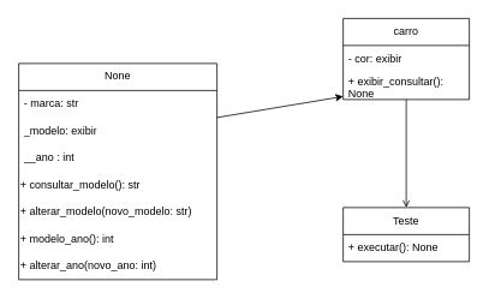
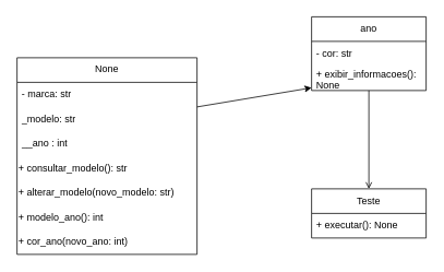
  <mxCell id="0" />
  <mxCell id="1" parent="0" />
  <mxCell id="2" value="None" style="swimlane;fontStyle=0;childLayout=stackLayout;horizontal=1;startSize=30;horizontalStack=0;resizeParent=1;resizeParentMax=0;resizeLast=0;collapsible=1;marginBottom=0;whiteSpace=wrap;html=1;verticalAlign=top;" parent="1" vertex="1"><mxGeometry x="20" y="70" width="220" height="240" as="geometry" /></mxCell>
  <mxCell id="3" value="- marca: str" style="text;strokeColor=none;fillColor=none;align=left;verticalAlign=middle;spacingLeft=4;spacingRight=4;overflow=hidden;points=[[0,0.5],[1,0.5]];portConstraint=eastwest;rotatable=0;whiteSpace=wrap;html=1;" parent="2" vertex="1"><mxGeometry y="30" width="220" height="30" as="geometry" /></mxCell>
- <mxCell id="4" value="_modelo: exibir" style="text;strokeColor=none;fillColor=none;align=left;verticalAlign=middle;spacingLeft=4;spacingRight=4;overflow=hidden;points=[[0,0.5],[1,0.5]];portConstraint=eastwest;rotatable=0;whiteSpace=wrap;html=1;" parent="2" vertex="1"><mxGeometry y="60" width="220" height="30" as="geometry" /></mxCell>
+ <mxCell id="4" value="_modelo: str" style="text;strokeColor=none;fillColor=none;align=left;verticalAlign=middle;spacingLeft=4;spacingRight=4;overflow=hidden;points=[[0,0.5],[1,0.5]];portConstraint=eastwest;rotatable=0;whiteSpace=wrap;html=1;" parent="2" vertex="1"><mxGeometry y="60" width="220" height="30" as="geometry" /></mxCell>
  <mxCell id="5" value="__ano : int" style="text;strokeColor=none;fillColor=none;align=left;verticalAlign=middle;spacingLeft=4;spacingRight=4;overflow=hidden;points=[[0,0.5],[1,0.5]];portConstraint=eastwest;rotatable=0;whiteSpace=wrap;html=1;" parent="2" vertex="1"><mxGeometry y="90" width="220" height="30" as="geometry" /></mxCell>
  <mxCell id="6" value="+ consultar_modelo(): str" style="text;html=1;strokeColor=none;fillColor=none;align=left;verticalAlign=middle;whiteSpace=wrap;rounded=0;" parent="2" vertex="1"><mxGeometry y="120" width="220" height="30" as="geometry" /></mxCell>
  <mxCell id="7" value="+ alterar_modelo(novo_modelo: str)" style="text;html=1;strokeColor=none;fillColor=none;align=left;verticalAlign=middle;whiteSpace=wrap;rounded=0;" parent="2" vertex="1"><mxGeometry y="150" width="220" height="30" as="geometry" /></mxCell>
  <mxCell id="8" value="+ modelo_ano(): int" style="text;html=1;strokeColor=none;fillColor=none;align=left;verticalAlign=middle;whiteSpace=wrap;rounded=0;" parent="2" vertex="1"><mxGeometry y="180" width="220" height="30" as="geometry" /></mxCell>
- <mxCell id="9" value="+ alterar_ano(novo_ano: int)" style="text;html=1;strokeColor=none;fillColor=none;align=left;verticalAlign=middle;whiteSpace=wrap;rounded=0;" parent="2" vertex="1"><mxGeometry y="210" width="220" height="30" as="geometry" /></mxCell>
+ <mxCell id="9" value="+ cor_ano(novo_ano: int)" style="text;html=1;strokeColor=none;fillColor=none;align=left;verticalAlign=middle;whiteSpace=wrap;rounded=0;" parent="2" vertex="1"><mxGeometry y="210" width="220" height="30" as="geometry" /></mxCell>
  <mxCell id="10" value="Teste" style="swimlane;fontStyle=0;childLayout=stackLayout;horizontal=1;startSize=30;horizontalStack=0;resizeParent=1;resizeParentMax=0;resizeLast=0;collapsible=1;marginBottom=0;whiteSpace=wrap;html=1;" parent="1" vertex="1"><mxGeometry x="380" y="230" width="140" height="60" as="geometry" /></mxCell>
  <mxCell id="11" value="+ executar(): None" style="text;strokeColor=none;fillColor=none;align=left;verticalAlign=middle;spacingLeft=4;spacingRight=4;overflow=hidden;points=[[0,0.5],[1,0.5]];portConstraint=eastwest;rotatable=0;whiteSpace=wrap;html=1;" parent="10" vertex="1"><mxGeometry y="30" width="140" height="30" as="geometry" /></mxCell>
  <mxCell id="12" value="" style="edgeStyle=none;html=1;endArrow=open;" parent="1" source="13" target="10" edge="1"><mxGeometry relative="1" as="geometry"><mxPoint x="380" y="200" as="targetPoint" /></mxGeometry></mxCell>
- <mxCell id="13" value="carro" style="swimlane;fontStyle=0;childLayout=stackLayout;horizontal=1;startSize=30;horizontalStack=0;resizeParent=1;resizeParentMax=0;resizeLast=0;collapsible=1;marginBottom=0;whiteSpace=wrap;html=1;" parent="1" vertex="1"><mxGeometry x="380" y="20" width="140" height="90" as="geometry" /></mxCell>
- <mxCell id="14" value="- cor: exibir" style="text;strokeColor=none;fillColor=none;align=left;verticalAlign=middle;spacingLeft=4;spacingRight=4;overflow=hidden;points=[[0,0.5],[1,0.5]];portConstraint=eastwest;rotatable=0;whiteSpace=wrap;html=1;" parent="13" vertex="1"><mxGeometry y="30" width="140" height="30" as="geometry" /></mxCell>
- <mxCell id="15" value="+ exibir_consultar(): None" style="text;strokeColor=none;fillColor=none;align=left;verticalAlign=middle;spacingLeft=4;spacingRight=4;overflow=hidden;points=[[0,0.5],[1,0.5]];portConstraint=eastwest;rotatable=0;whiteSpace=wrap;html=1;" parent="13" vertex="1"><mxGeometry y="60" width="140" height="30" as="geometry" /></mxCell>
+ <mxCell id="13" value="ano" style="swimlane;fontStyle=0;childLayout=stackLayout;horizontal=1;startSize=30;horizontalStack=0;resizeParent=1;resizeParentMax=0;resizeLast=0;collapsible=1;marginBottom=0;whiteSpace=wrap;html=1;" parent="1" vertex="1"><mxGeometry x="380" y="20" width="140" height="90" as="geometry" /></mxCell>
+ <mxCell id="14" value="- cor: str" style="text;strokeColor=none;fillColor=none;align=left;verticalAlign=middle;spacingLeft=4;spacingRight=4;overflow=hidden;points=[[0,0.5],[1,0.5]];portConstraint=eastwest;rotatable=0;whiteSpace=wrap;html=1;" parent="13" vertex="1"><mxGeometry y="30" width="140" height="30" as="geometry" /></mxCell>
+ <mxCell id="15" value="+ exibir_informacoes(): None" style="text;strokeColor=none;fillColor=none;align=left;verticalAlign=middle;spacingLeft=4;spacingRight=4;overflow=hidden;points=[[0,0.5],[1,0.5]];portConstraint=eastwest;rotatable=0;whiteSpace=wrap;html=1;" parent="13" vertex="1"><mxGeometry y="60" width="140" height="30" as="geometry" /></mxCell>
  <mxCell id="16" style="edgeStyle=none;html=1;" parent="1" target="15" edge="1"><mxGeometry relative="1" as="geometry"><mxPoint x="240" y="130" as="sourcePoint" /></mxGeometry></mxCell>
